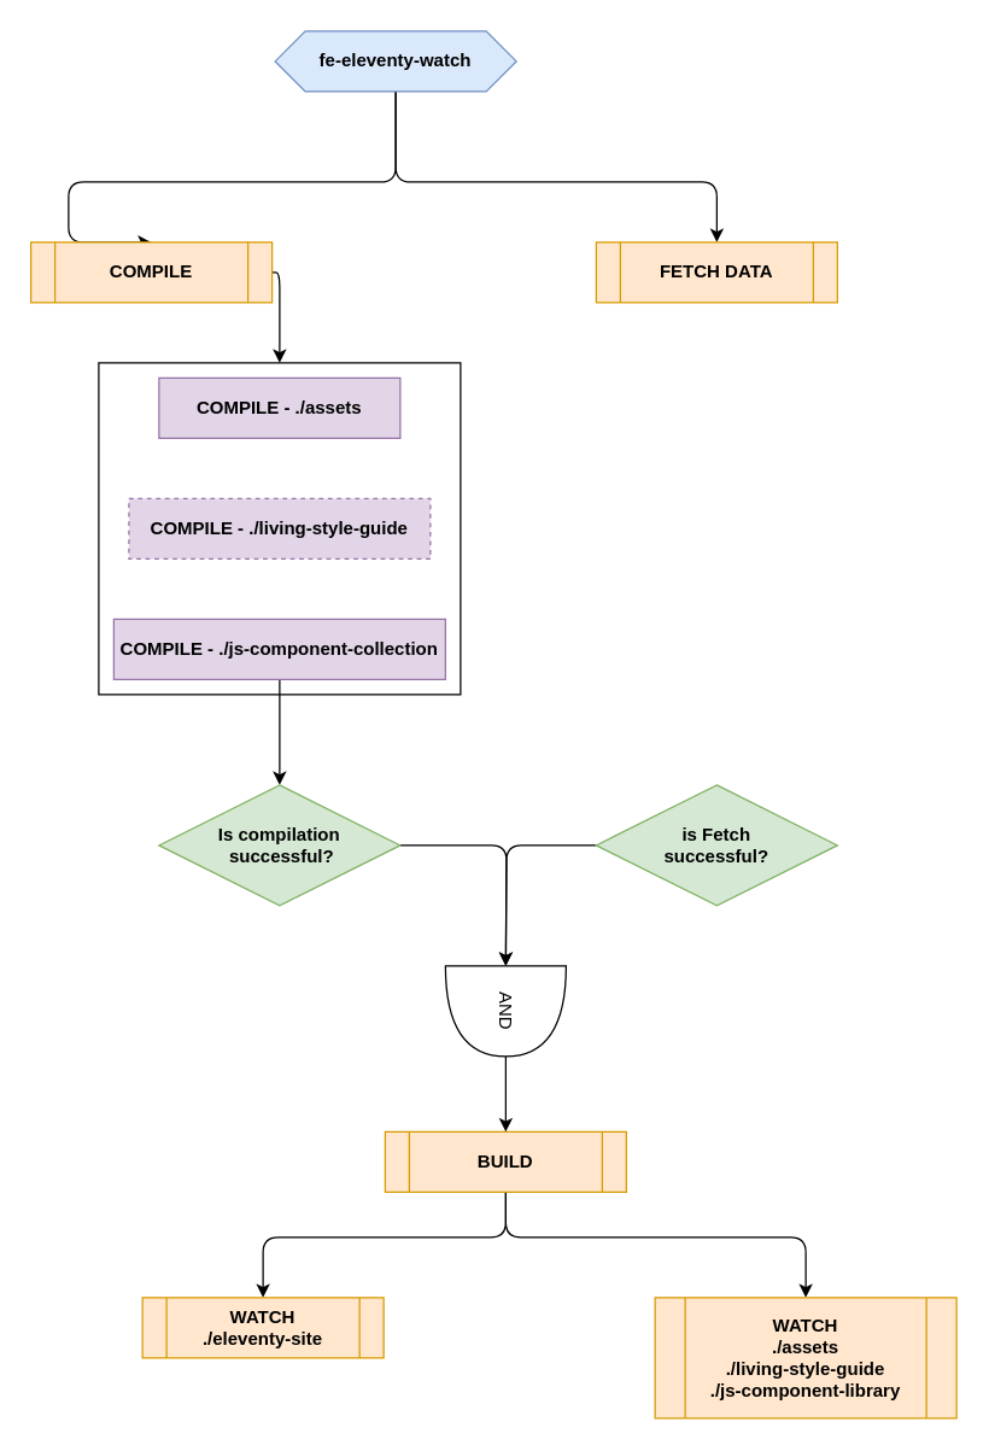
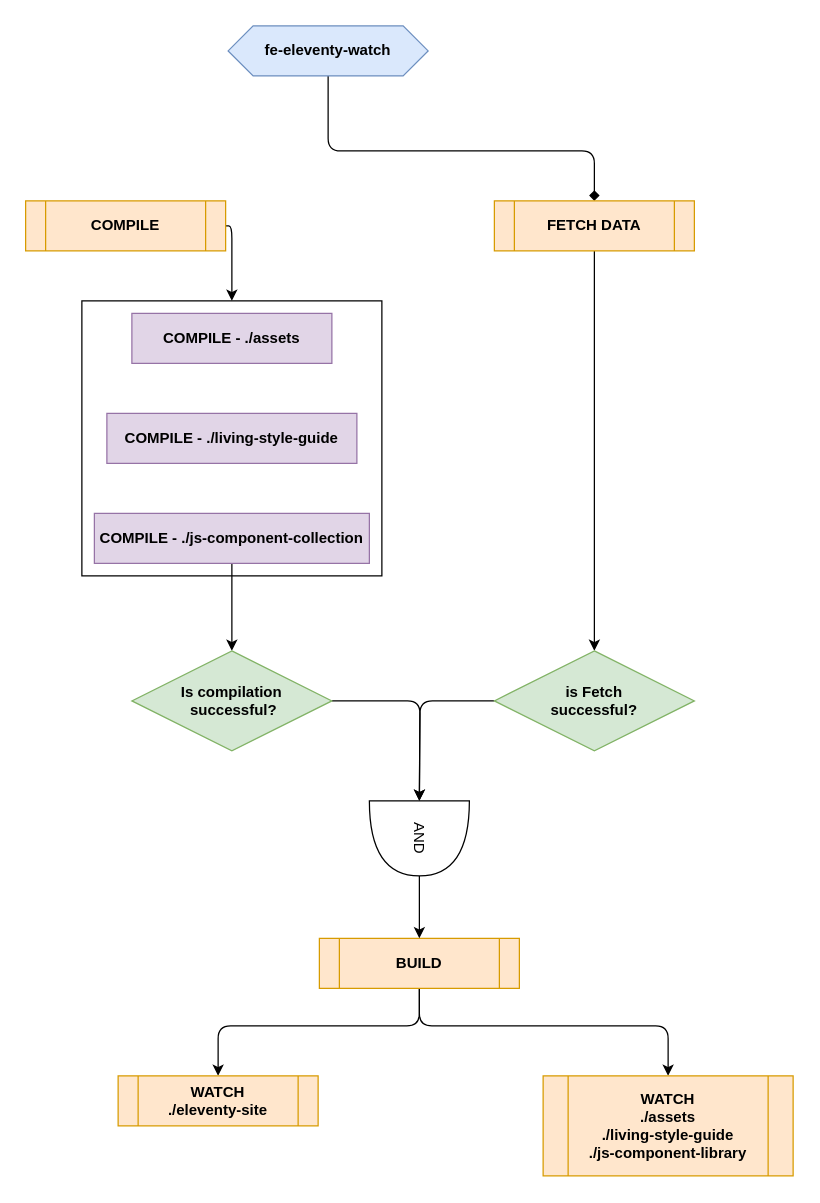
  <mxCell id="0" />
  <mxCell id="1" parent="0" />
  <mxCell id="2" value="" style="whiteSpace=wrap;html=1;" vertex="1" parent="1"><mxGeometry x="65" y="240" width="240" height="220" as="geometry" /></mxCell>
- <mxCell id="3" style="edgeStyle=orthogonalEdgeStyle;html=1;entryX=0.5;entryY=0;entryDx=0;entryDy=0;" edge="1" parent="1" source="5" target="18"><mxGeometry relative="1" as="geometry"><Array as="points"><mxPoint x="262" y="120" /><mxPoint x="475" y="120" /></Array></mxGeometry></mxCell>
- <mxCell id="4" style="edgeStyle=orthogonalEdgeStyle;html=1;entryX=0.5;entryY=0;entryDx=0;entryDy=0;" edge="1" parent="1" source="5" target="7"><mxGeometry relative="1" as="geometry"><Array as="points"><mxPoint x="262" y="120" /><mxPoint x="45" y="120" /></Array></mxGeometry></mxCell>
+ <mxCell id="3" style="edgeStyle=orthogonalEdgeStyle;html=1;entryX=0.5;entryY=0;entryDx=0;entryDy=0;endArrow=diamond;" edge="1" parent="1" source="5" target="18"><mxGeometry relative="1" as="geometry"><Array as="points"><mxPoint x="262" y="120" /><mxPoint x="475" y="120" /></Array></mxGeometry></mxCell>
  <mxCell id="5" value="&lt;font color=&quot;#000000&quot;&gt;&lt;b&gt;fe-eleventy-watch&lt;/b&gt;&lt;/font&gt;" style="shape=hexagon;perimeter=hexagonPerimeter2;whiteSpace=wrap;html=1;fixedSize=1;fillColor=#dae8fc;strokeColor=#6c8ebf;" vertex="1" parent="1"><mxGeometry x="182" y="20" width="160" height="40" as="geometry" /></mxCell>
  <mxCell id="6" style="edgeStyle=orthogonalEdgeStyle;html=1;entryX=0.5;entryY=0;entryDx=0;entryDy=0;" edge="1" parent="1" source="7" target="2"><mxGeometry relative="1" as="geometry"><Array as="points"><mxPoint x="185" y="180" /></Array></mxGeometry></mxCell>
  <mxCell id="7" value="&lt;font color=&quot;#000000&quot;&gt;&lt;b&gt;COMPILE&lt;/b&gt;&lt;/font&gt;" style="shape=process;whiteSpace=wrap;html=1;backgroundOutline=1;fillColor=#ffe6cc;strokeColor=#d79b00;" vertex="1" parent="1"><mxGeometry x="20" y="160" width="160" height="40" as="geometry" /></mxCell>
  <mxCell id="8" value="&lt;b&gt;COMPILE - ./assets&lt;/b&gt;" style="rounded=0;whiteSpace=wrap;html=1;fillColor=#e1d5e7;strokeColor=#9673a6;fontColor=#000000;" vertex="1" parent="1"><mxGeometry x="105" y="250" width="160" height="40" as="geometry" /></mxCell>
- <mxCell id="9" value="&lt;b&gt;COMPILE - ./living-style-guide&lt;/b&gt;" style="rounded=0;whiteSpace=wrap;html=1;fillColor=#e1d5e7;strokeColor=#9673a6;fontColor=#000000;dashed=1;" vertex="1" parent="1"><mxGeometry x="85" y="330" width="200" height="40" as="geometry" /></mxCell>
+ <mxCell id="9" value="&lt;b&gt;COMPILE - ./living-style-guide&lt;/b&gt;" style="rounded=0;whiteSpace=wrap;html=1;fillColor=#e1d5e7;strokeColor=#9673a6;fontColor=#000000;" vertex="1" parent="1"><mxGeometry x="85" y="330" width="200" height="40" as="geometry" /></mxCell>
  <mxCell id="10" style="edgeStyle=orthogonalEdgeStyle;html=1;entryX=0.5;entryY=0;entryDx=0;entryDy=0;" edge="1" parent="1" source="11" target="13"><mxGeometry relative="1" as="geometry" /></mxCell>
  <mxCell id="11" value="&lt;b&gt;COMPILE - ./js-component-collection&lt;/b&gt;" style="rounded=0;whiteSpace=wrap;html=1;fillColor=#e1d5e7;strokeColor=#9673a6;fontColor=#000000;" vertex="1" parent="1"><mxGeometry x="75" y="410" width="220" height="40" as="geometry" /></mxCell>
  <mxCell id="12" style="edgeStyle=orthogonalEdgeStyle;html=1;entryX=0.5;entryY=0;entryDx=0;entryDy=0;" edge="1" parent="1" source="13"><mxGeometry relative="1" as="geometry"><mxPoint x="335" y="640" as="targetPoint" /></mxGeometry></mxCell>
  <mxCell id="13" value="&lt;font color=&quot;#000000&quot;&gt;&lt;b&gt;Is compilation&lt;br&gt;&amp;nbsp;successful?&lt;/b&gt;&lt;/font&gt;" style="rhombus;whiteSpace=wrap;html=1;fillColor=#d5e8d4;strokeColor=#82b366;" vertex="1" parent="1"><mxGeometry x="105" y="520" width="160" height="80" as="geometry" /></mxCell>
  <mxCell id="14" style="edgeStyle=orthogonalEdgeStyle;html=1;entryX=0.5;entryY=0;entryDx=0;entryDy=0;" edge="1" parent="1" source="16" target="24"><mxGeometry relative="1" as="geometry"><Array as="points"><mxPoint x="335" y="820" /><mxPoint x="534" y="820" /></Array></mxGeometry></mxCell>
  <mxCell id="15" style="edgeStyle=orthogonalEdgeStyle;html=1;entryX=0.5;entryY=0;entryDx=0;entryDy=0;" edge="1" parent="1" source="16" target="23"><mxGeometry relative="1" as="geometry"><Array as="points"><mxPoint x="335" y="820" /><mxPoint x="174" y="820" /></Array></mxGeometry></mxCell>
  <mxCell id="16" value="&lt;font color=&quot;#000000&quot;&gt;&lt;b&gt;BUILD&lt;/b&gt;&lt;/font&gt;" style="shape=process;whiteSpace=wrap;html=1;backgroundOutline=1;fillColor=#ffe6cc;strokeColor=#d79b00;" vertex="1" parent="1"><mxGeometry x="255" y="750" width="160" height="40" as="geometry" /></mxCell>
+ <mxCell id="17" style="edgeStyle=orthogonalEdgeStyle;html=1;" edge="1" parent="1" source="18" target="20"><mxGeometry relative="1" as="geometry" /></mxCell>
  <mxCell id="18" value="&lt;font color=&quot;#000000&quot;&gt;&lt;b&gt;FETCH DATA&lt;/b&gt;&lt;/font&gt;" style="shape=process;whiteSpace=wrap;html=1;backgroundOutline=1;fillColor=#ffe6cc;strokeColor=#d79b00;" vertex="1" parent="1"><mxGeometry x="395" y="160" width="160" height="40" as="geometry" /></mxCell>
  <mxCell id="19" style="edgeStyle=orthogonalEdgeStyle;html=1;" edge="1" parent="1" source="20"><mxGeometry relative="1" as="geometry"><mxPoint x="335" y="640" as="targetPoint" /></mxGeometry></mxCell>
  <mxCell id="20" value="&lt;font color=&quot;#000000&quot;&gt;&lt;b&gt;is Fetch &lt;br&gt;successful?&lt;/b&gt;&lt;/font&gt;" style="rhombus;whiteSpace=wrap;html=1;fillColor=#d5e8d4;strokeColor=#82b366;" vertex="1" parent="1"><mxGeometry x="395" y="520" width="160" height="80" as="geometry" /></mxCell>
  <mxCell id="21" style="edgeStyle=orthogonalEdgeStyle;html=1;entryX=0.5;entryY=0;entryDx=0;entryDy=0;" edge="1" parent="1" source="22" target="16"><mxGeometry relative="1" as="geometry" /></mxCell>
  <mxCell id="22" value="AND" style="shape=or;whiteSpace=wrap;html=1;rotation=90;" vertex="1" parent="1"><mxGeometry x="305" y="630" width="60" height="80" as="geometry" /></mxCell>
  <mxCell id="23" value="&lt;font color=&quot;#000000&quot;&gt;&lt;b&gt;WATCH&lt;br&gt;./eleventy-site&lt;br&gt;&lt;/b&gt;&lt;/font&gt;" style="shape=process;whiteSpace=wrap;html=1;backgroundOutline=1;fillColor=#ffe6cc;strokeColor=#d79b00;" vertex="1" parent="1"><mxGeometry x="94" y="860" width="160" height="40" as="geometry" /></mxCell>
  <mxCell id="24" value="&lt;font color=&quot;#000000&quot;&gt;&lt;b&gt;WATCH&lt;br&gt;./assets&lt;br&gt;./living-style-guide&lt;br&gt;./js-component-library&lt;br&gt;&lt;/b&gt;&lt;/font&gt;" style="shape=process;whiteSpace=wrap;html=1;backgroundOutline=1;fillColor=#ffe6cc;strokeColor=#d79b00;" vertex="1" parent="1"><mxGeometry x="434" y="860" width="200" height="80" as="geometry" /></mxCell>
